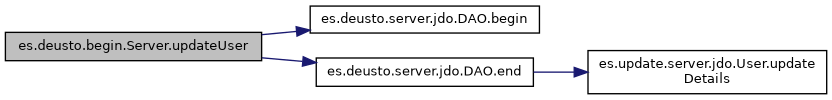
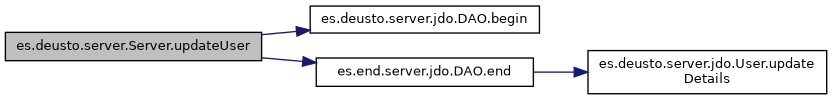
  digraph {
    rankdir=LR
    node [color=black fillcolor=white fontname=Helvetica fontsize=10 shape=record style=filled]
    edge [color=midnightblue fontname=Helvetica fontsize=10 labelfontname=Helvetica labelfontsize=10 style=solid]
-   n1 [fillcolor=grey75 fontcolor=black height=0.2 label="es.deusto.begin.Server.updateUser" width=0.4]
+   n1 [fillcolor=grey75 fontcolor=black height=0.2 label="es.deusto.server.Server.updateUser" width=0.4]
    n2 [height=0.2 label="es.deusto.server.jdo.DAO.begin" width=0.4]
-   n3 [height=0.2 label="es.deusto.server.jdo.DAO.end" width=0.4]
-   n4 [height=0.2 label="es.update.server.jdo.User.update\lDetails" width=0.4]
+   n3 [height=0.2 label="es.end.server.jdo.DAO.end" width=0.4]
+   n4 [height=0.2 label="es.deusto.server.jdo.User.update\lDetails" width=0.4]
    n1 -> n2
    n1 -> n3
    n3 -> n4
  }
